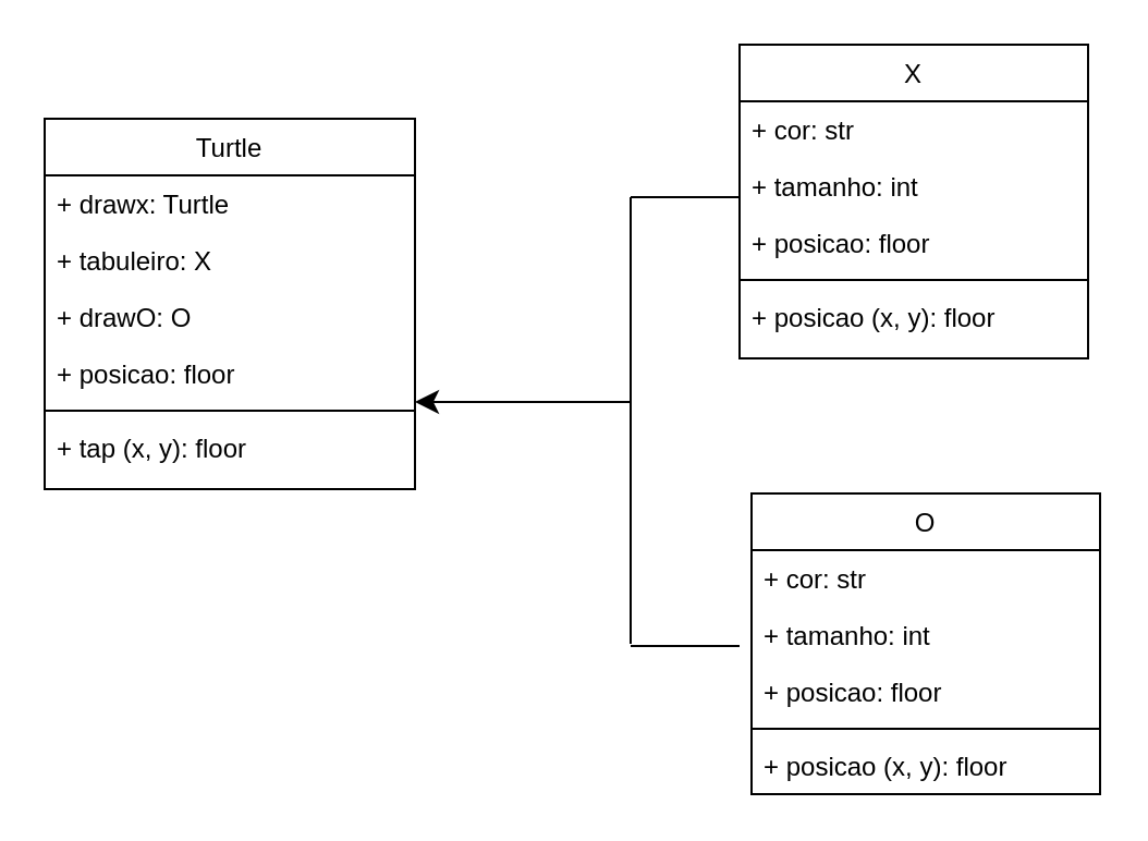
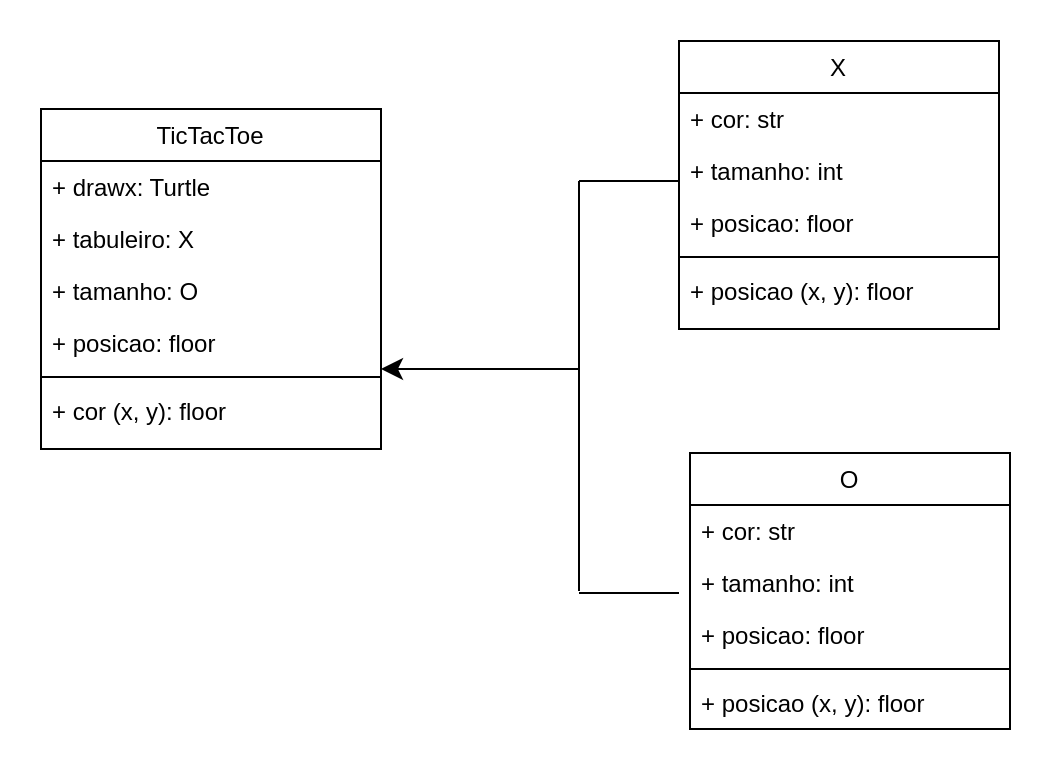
  <mxCell id="0" />
  <mxCell id="1" parent="0" />
  <mxCell id="2" value="X" style="swimlane;fontStyle=0;align=center;verticalAlign=top;childLayout=stackLayout;horizontal=1;startSize=26;horizontalStack=0;resizeParent=1;resizeLast=0;collapsible=1;marginBottom=0;rounded=0;shadow=0;strokeWidth=1;" vertex="1" parent="1"><mxGeometry x="339" y="20" width="160" height="144" as="geometry"><mxRectangle x="130" y="380" width="160" height="26" as="alternateBounds" /></mxGeometry></mxCell>
  <mxCell id="3" value="+ cor: str" style="text;align=left;verticalAlign=top;spacingLeft=4;spacingRight=4;overflow=hidden;rotatable=0;points=[[0,0.5],[1,0.5]];portConstraint=eastwest;" vertex="1" parent="2"><mxGeometry y="26" width="160" height="26" as="geometry" /></mxCell>
  <mxCell id="4" value="+ tamanho: int" style="text;align=left;verticalAlign=top;spacingLeft=4;spacingRight=4;overflow=hidden;rotatable=0;points=[[0,0.5],[1,0.5]];portConstraint=eastwest;rounded=0;shadow=0;html=0;" vertex="1" parent="2"><mxGeometry y="52" width="160" height="26" as="geometry" /></mxCell>
  <mxCell id="5" value="+ posicao: floor" style="text;align=left;verticalAlign=top;spacingLeft=4;spacingRight=4;overflow=hidden;rotatable=0;points=[[0,0.5],[1,0.5]];portConstraint=eastwest;rounded=0;shadow=0;html=0;" vertex="1" parent="2"><mxGeometry y="78" width="160" height="26" as="geometry" /></mxCell>
  <mxCell id="6" value="" style="line;html=1;strokeWidth=1;align=left;verticalAlign=middle;spacingTop=-1;spacingLeft=3;spacingRight=3;rotatable=0;labelPosition=right;points=[];portConstraint=eastwest;" vertex="1" parent="2"><mxGeometry y="104" width="160" height="8" as="geometry" /></mxCell>
  <mxCell id="7" value="+ posicao (x, y): floor" style="text;align=left;verticalAlign=top;spacingLeft=4;spacingRight=4;overflow=hidden;rotatable=0;points=[[0,0.5],[1,0.5]];portConstraint=eastwest;" vertex="1" parent="2"><mxGeometry y="112" width="160" height="26" as="geometry" /></mxCell>
- <mxCell id="8" value="Turtle" style="swimlane;fontStyle=0;align=center;verticalAlign=top;childLayout=stackLayout;horizontal=1;startSize=26;horizontalStack=0;resizeParent=1;resizeLast=0;collapsible=1;marginBottom=0;rounded=0;shadow=0;strokeWidth=1;" vertex="1" parent="1"><mxGeometry x="20" y="54" width="170" height="170" as="geometry"><mxRectangle x="550" y="140" width="160" height="26" as="alternateBounds" /></mxGeometry></mxCell>
+ <mxCell id="8" value="TicTacToe" style="swimlane;fontStyle=0;align=center;verticalAlign=top;childLayout=stackLayout;horizontal=1;startSize=26;horizontalStack=0;resizeParent=1;resizeLast=0;collapsible=1;marginBottom=0;rounded=0;shadow=0;strokeWidth=1;" vertex="1" parent="1"><mxGeometry x="20" y="54" width="170" height="170" as="geometry"><mxRectangle x="550" y="140" width="160" height="26" as="alternateBounds" /></mxGeometry></mxCell>
  <mxCell id="9" value="+ drawx: Turtle" style="text;align=left;verticalAlign=top;spacingLeft=4;spacingRight=4;overflow=hidden;rotatable=0;points=[[0,0.5],[1,0.5]];portConstraint=eastwest;rounded=0;shadow=0;html=0;" vertex="1" parent="8"><mxGeometry y="26" width="170" height="26" as="geometry" /></mxCell>
  <mxCell id="10" value="+ tabuleiro: X" style="text;align=left;verticalAlign=top;spacingLeft=4;spacingRight=4;overflow=hidden;rotatable=0;points=[[0,0.5],[1,0.5]];portConstraint=eastwest;" vertex="1" parent="8"><mxGeometry y="52" width="170" height="26" as="geometry" /></mxCell>
- <mxCell id="11" value="+ drawO: O" style="text;align=left;verticalAlign=top;spacingLeft=4;spacingRight=4;overflow=hidden;rotatable=0;points=[[0,0.5],[1,0.5]];portConstraint=eastwest;" vertex="1" parent="8"><mxGeometry y="78" width="170" height="26" as="geometry" /></mxCell>
+ <mxCell id="11" value="+ tamanho: O" style="text;align=left;verticalAlign=top;spacingLeft=4;spacingRight=4;overflow=hidden;rotatable=0;points=[[0,0.5],[1,0.5]];portConstraint=eastwest;" vertex="1" parent="8"><mxGeometry y="78" width="170" height="26" as="geometry" /></mxCell>
  <mxCell id="12" value="+ posicao: floor" style="text;align=left;verticalAlign=top;spacingLeft=4;spacingRight=4;overflow=hidden;rotatable=0;points=[[0,0.5],[1,0.5]];portConstraint=eastwest;rounded=0;shadow=0;html=0;" vertex="1" parent="8"><mxGeometry y="104" width="170" height="26" as="geometry" /></mxCell>
  <mxCell id="13" value="" style="line;html=1;strokeWidth=1;align=left;verticalAlign=middle;spacingTop=-1;spacingLeft=3;spacingRight=3;rotatable=0;labelPosition=right;points=[];portConstraint=eastwest;" vertex="1" parent="8"><mxGeometry y="130" width="170" height="8" as="geometry" /></mxCell>
- <mxCell id="14" value="+ tap (x, y): floor " style="text;align=left;verticalAlign=top;spacingLeft=4;spacingRight=4;overflow=hidden;rotatable=0;points=[[0,0.5],[1,0.5]];portConstraint=eastwest;" vertex="1" parent="8"><mxGeometry y="138" width="170" height="26" as="geometry" /></mxCell>
+ <mxCell id="14" value="+ cor (x, y): floor " style="text;align=left;verticalAlign=top;spacingLeft=4;spacingRight=4;overflow=hidden;rotatable=0;points=[[0,0.5],[1,0.5]];portConstraint=eastwest;" vertex="1" parent="8"><mxGeometry y="138" width="170" height="26" as="geometry" /></mxCell>
  <mxCell id="15" value="O" style="swimlane;fontStyle=0;align=center;verticalAlign=top;childLayout=stackLayout;horizontal=1;startSize=26;horizontalStack=0;resizeParent=1;resizeLast=0;collapsible=1;marginBottom=0;rounded=0;shadow=0;strokeWidth=1;" vertex="1" parent="1"><mxGeometry x="344.5" y="226" width="160" height="138" as="geometry"><mxRectangle x="130" y="380" width="160" height="26" as="alternateBounds" /></mxGeometry></mxCell>
  <mxCell id="16" value="+ cor: str" style="text;align=left;verticalAlign=top;spacingLeft=4;spacingRight=4;overflow=hidden;rotatable=0;points=[[0,0.5],[1,0.5]];portConstraint=eastwest;" vertex="1" parent="15"><mxGeometry y="26" width="160" height="26" as="geometry" /></mxCell>
  <mxCell id="17" value="+ tamanho: int" style="text;align=left;verticalAlign=top;spacingLeft=4;spacingRight=4;overflow=hidden;rotatable=0;points=[[0,0.5],[1,0.5]];portConstraint=eastwest;rounded=0;shadow=0;html=0;" vertex="1" parent="15"><mxGeometry y="52" width="160" height="26" as="geometry" /></mxCell>
  <mxCell id="18" value="+ posicao: floor" style="text;align=left;verticalAlign=top;spacingLeft=4;spacingRight=4;overflow=hidden;rotatable=0;points=[[0,0.5],[1,0.5]];portConstraint=eastwest;rounded=0;shadow=0;html=0;" vertex="1" parent="15"><mxGeometry y="78" width="160" height="26" as="geometry" /></mxCell>
  <mxCell id="19" value="" style="line;html=1;strokeWidth=1;align=left;verticalAlign=middle;spacingTop=-1;spacingLeft=3;spacingRight=3;rotatable=0;labelPosition=right;points=[];portConstraint=eastwest;" vertex="1" parent="15"><mxGeometry y="104" width="160" height="8" as="geometry" /></mxCell>
  <mxCell id="20" value="+ posicao (x, y): floor" style="text;align=left;verticalAlign=top;spacingLeft=4;spacingRight=4;overflow=hidden;rotatable=0;points=[[0,0.5],[1,0.5]];portConstraint=eastwest;" vertex="1" parent="15"><mxGeometry y="112" width="160" height="26" as="geometry" /></mxCell>
  <mxCell id="21" value="" style="line;strokeWidth=1;html=1;fillStyle=auto;" vertex="1" parent="1"><mxGeometry x="289" y="85" width="50" height="10" as="geometry" /></mxCell>
  <mxCell id="22" value="" style="line;strokeWidth=1;html=1;fillStyle=auto;" vertex="1" parent="1"><mxGeometry x="289" y="291" width="50" height="10" as="geometry" /></mxCell>
  <mxCell id="23" value="" style="line;strokeWidth=1;html=1;rotation=90;" vertex="1" parent="1"><mxGeometry x="233.5" y="234.5" width="111" height="10" as="geometry" /></mxCell>
  <mxCell id="24" value="" style="edgeStyle=elbowEdgeStyle;endArrow=classic;html=1;endSize=8;startSize=8;rounded=0;elbow=vertical;exitX=0;exitY=0.5;exitDx=0;exitDy=0;exitPerimeter=0;shadow=0;strokeColor=#000000;fillColor=#000000;" edge="1" parent="1" source="21"><mxGeometry width="50" height="50" relative="1" as="geometry"><mxPoint x="289" y="124" as="sourcePoint" /><mxPoint x="190" y="184" as="targetPoint" /><Array as="points"><mxPoint x="250" y="184" /><mxPoint x="279" y="144" /></Array></mxGeometry></mxCell>
